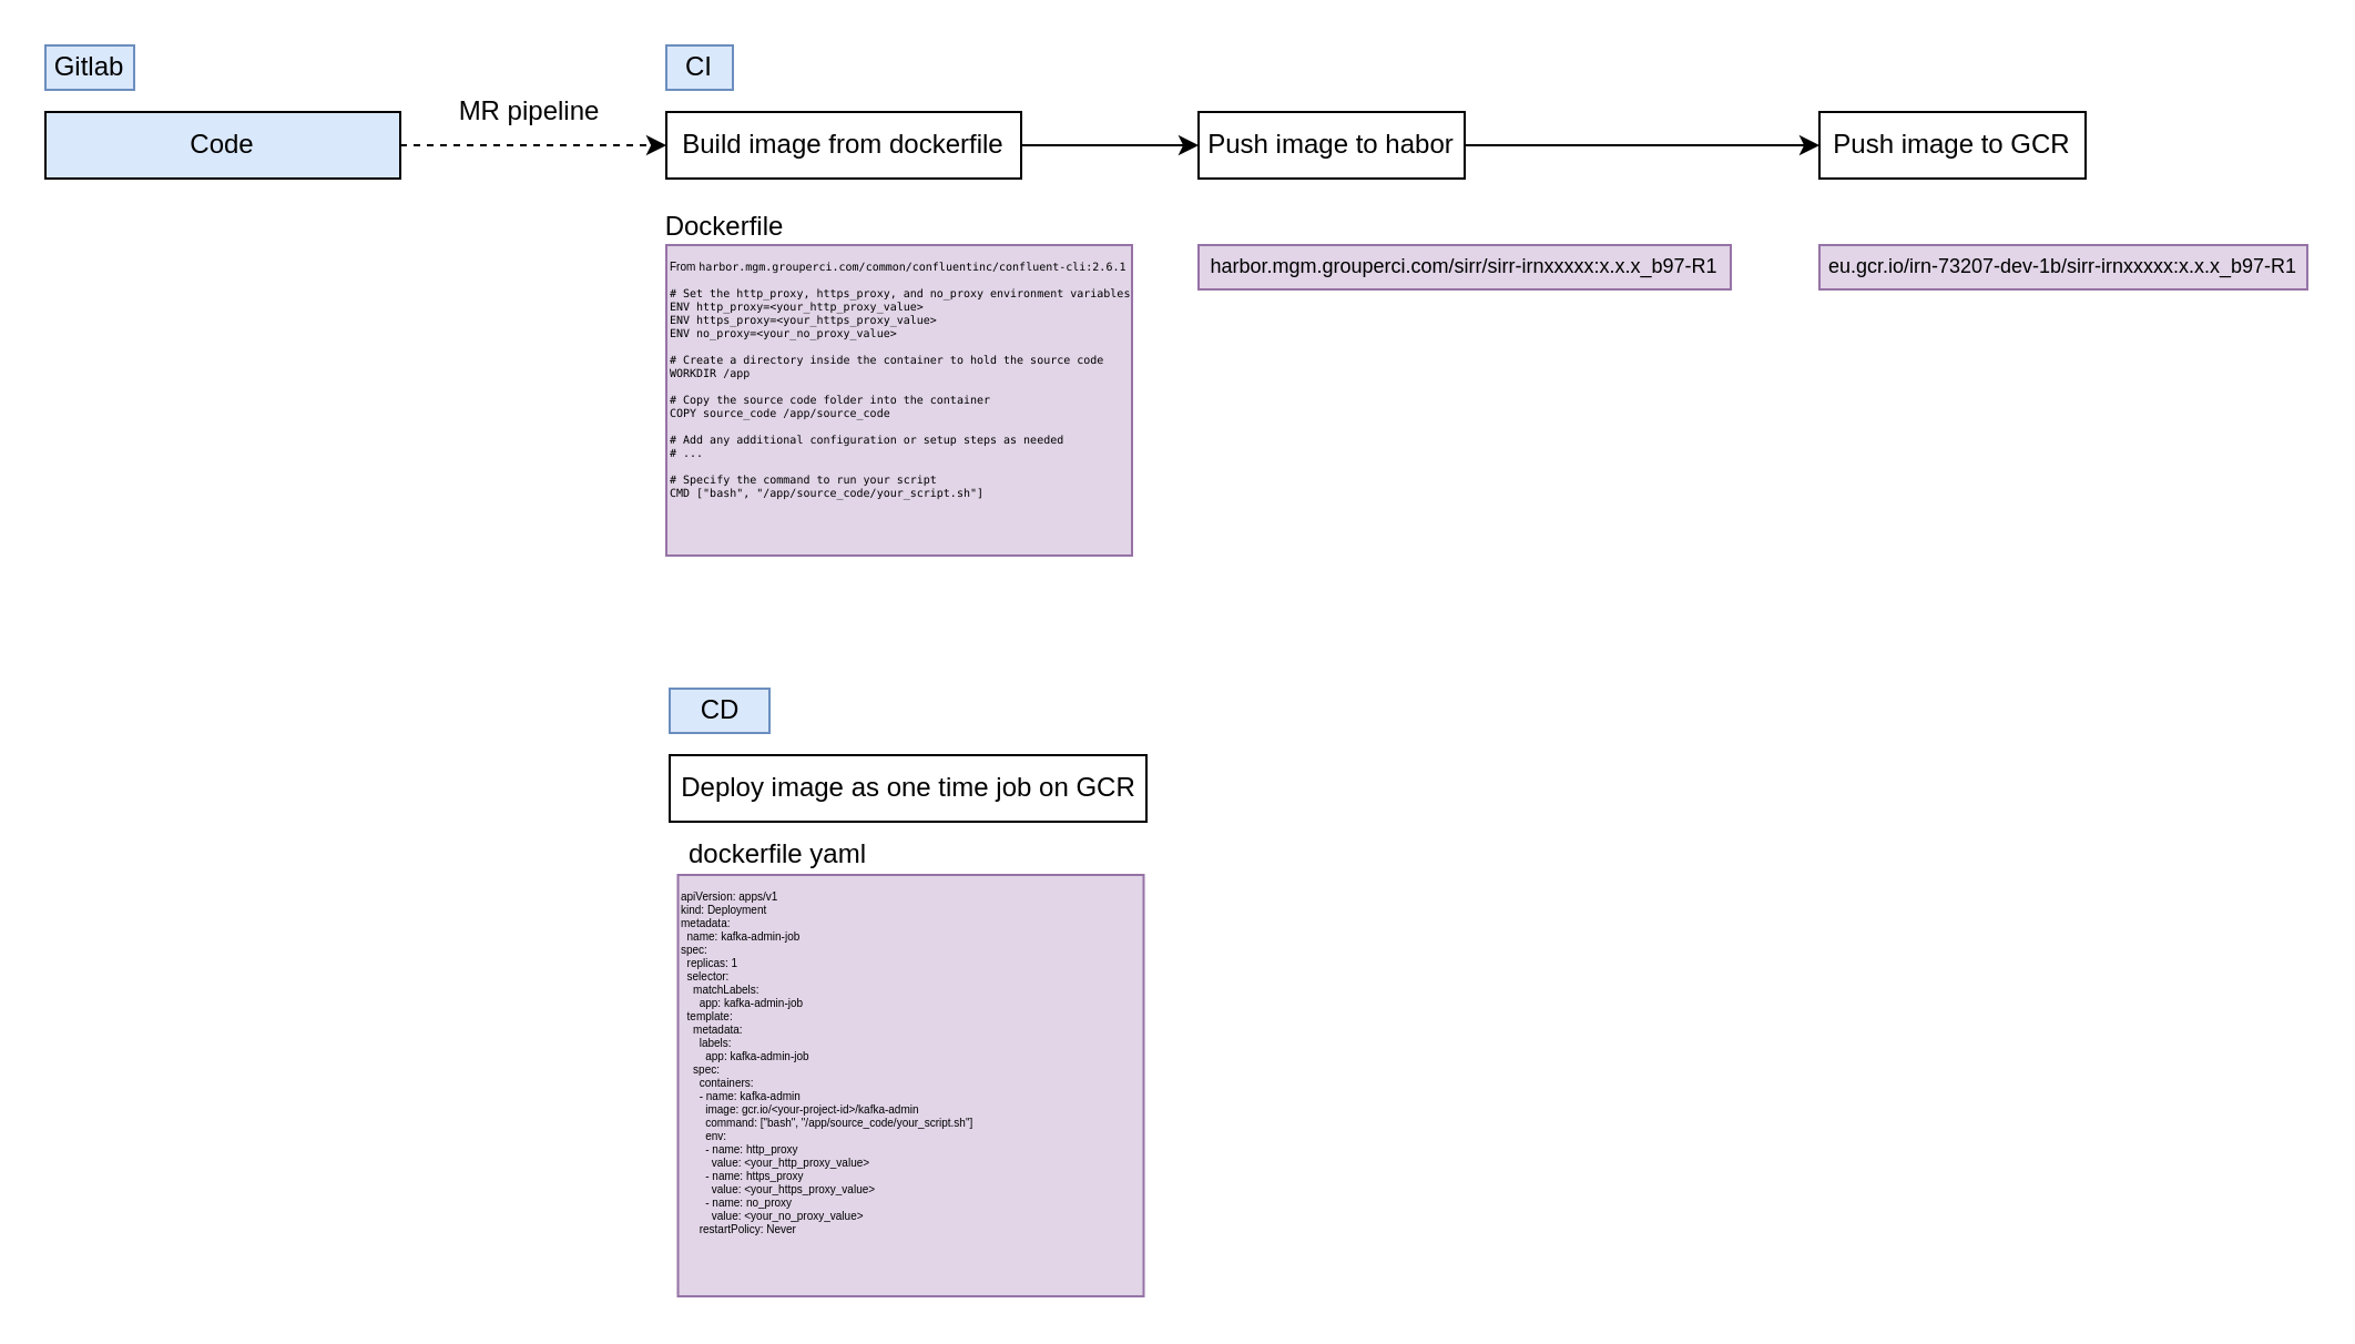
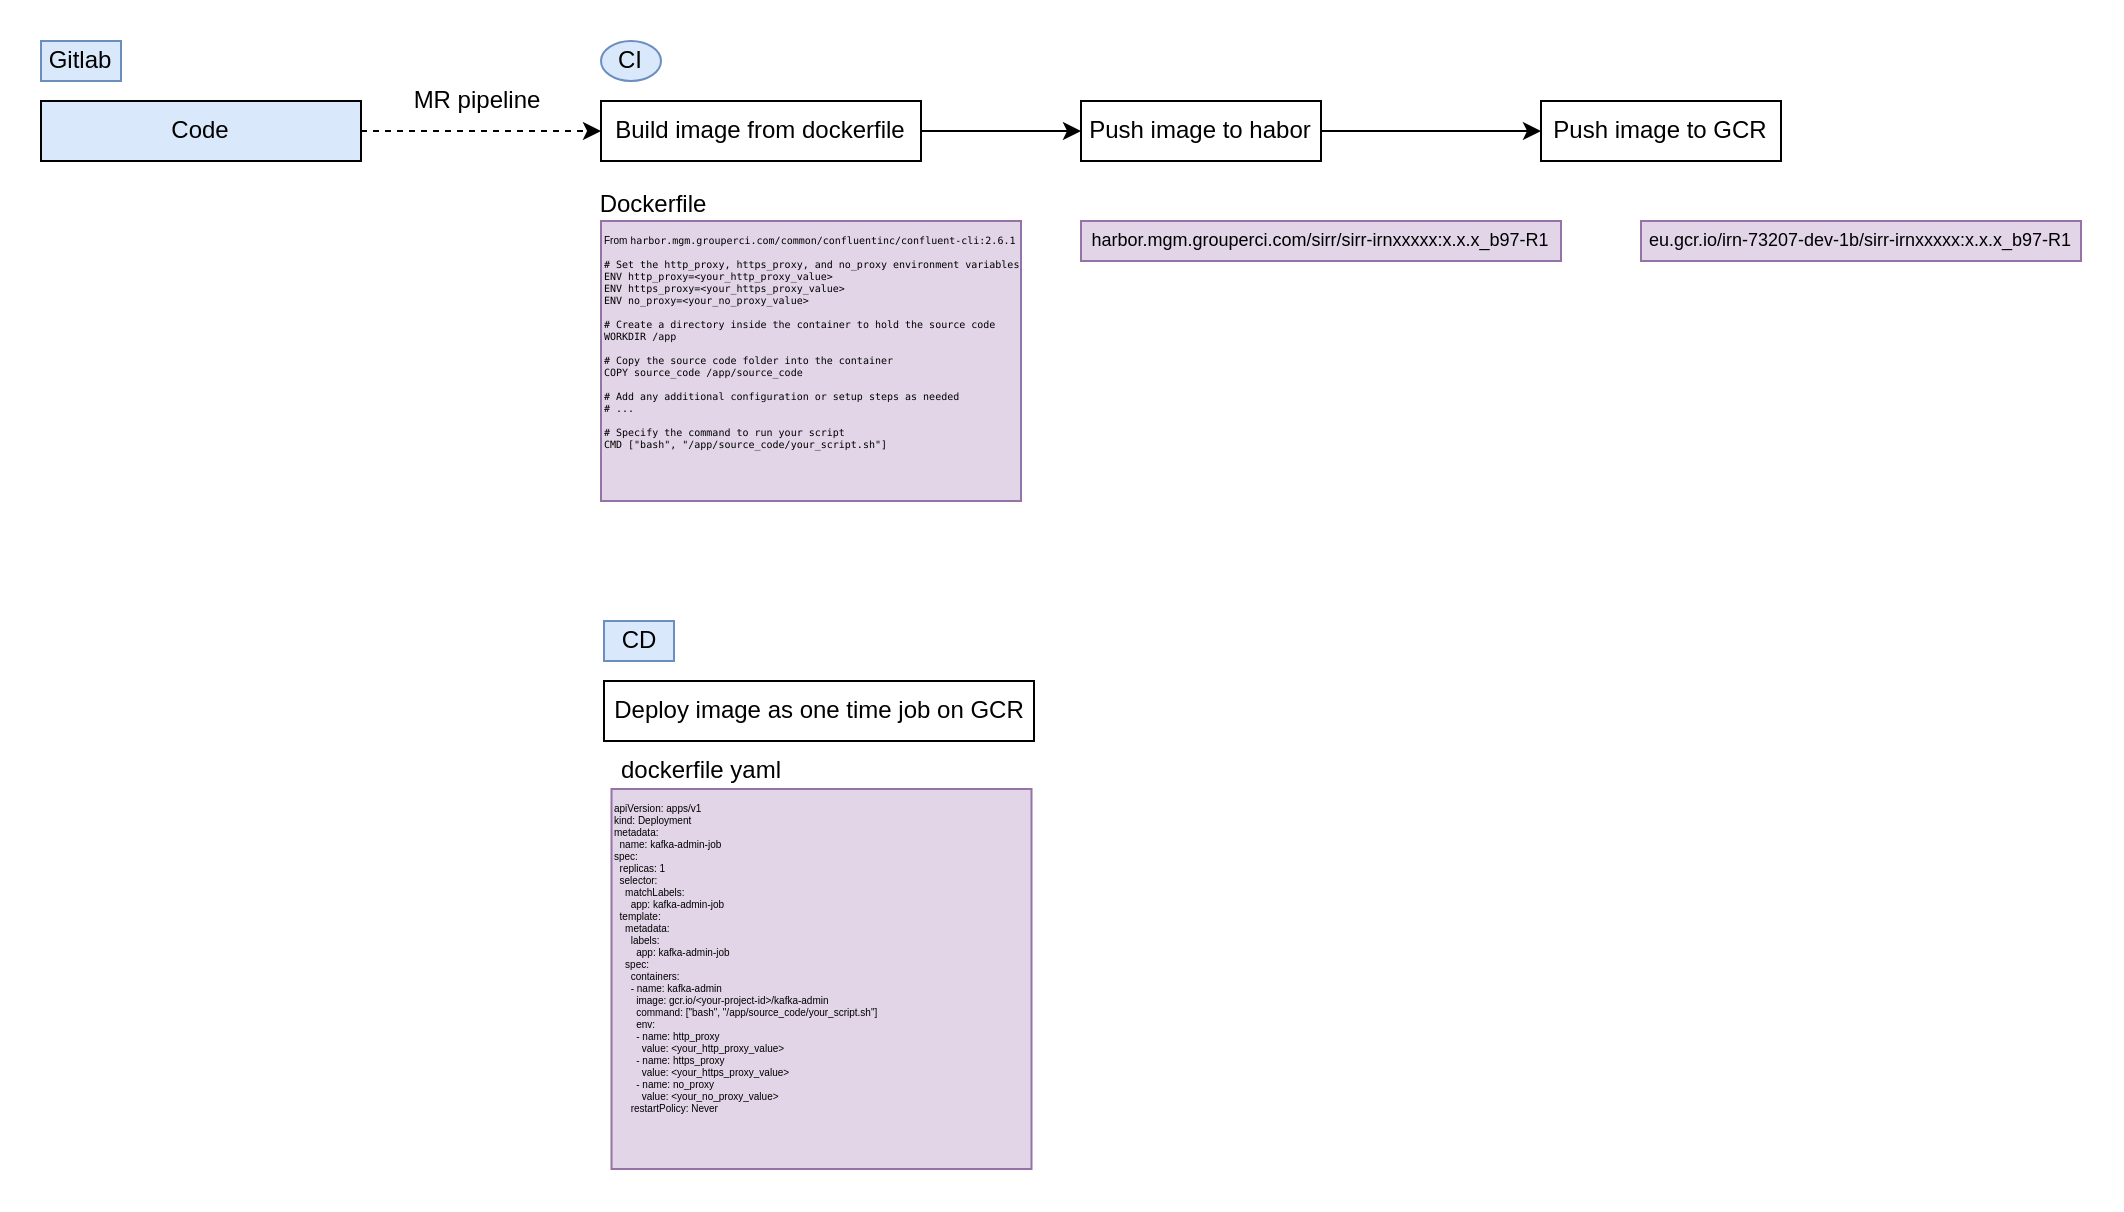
  <mxCell id="0" />
  <mxCell id="1" parent="0" />
- <mxCell id="2" value="CI" style="rounded=0;whiteSpace=wrap;html=1;fillColor=#dae8fc;strokeColor=#6c8ebf;" vertex="1" parent="1"><mxGeometry x="300" y="20" width="30" height="20" as="geometry" /></mxCell>
+ <mxCell id="2" value="CI" style="ellipse;whiteSpace=wrap;html=1;fillColor=#dae8fc;strokeColor=#6c8ebf;" vertex="1" parent="1"><mxGeometry x="300" y="20" width="30" height="20" as="geometry" /></mxCell>
  <mxCell id="3" value="Deploy image as one time job on GCR" style="rounded=0;whiteSpace=wrap;html=1;" vertex="1" parent="1"><mxGeometry x="301.5" y="340" width="215" height="30" as="geometry" /></mxCell>
  <mxCell id="4" style="edgeStyle=orthogonalEdgeStyle;rounded=0;orthogonalLoop=1;jettySize=auto;html=1;entryX=0;entryY=0.5;entryDx=0;entryDy=0;" edge="1" parent="1" source="5" target="7"><mxGeometry relative="1" as="geometry" /></mxCell>
  <mxCell id="5" value="Build image from dockerfile" style="rounded=0;whiteSpace=wrap;html=1;" vertex="1" parent="1"><mxGeometry x="300" y="50" width="160" height="30" as="geometry" /></mxCell>
  <mxCell id="6" style="edgeStyle=orthogonalEdgeStyle;rounded=0;orthogonalLoop=1;jettySize=auto;html=1;entryX=0;entryY=0.5;entryDx=0;entryDy=0;" edge="1" parent="1" source="7" target="8"><mxGeometry relative="1" as="geometry" /></mxCell>
  <mxCell id="7" value="Push image to habor" style="rounded=0;whiteSpace=wrap;html=1;" vertex="1" parent="1"><mxGeometry x="540" y="50" width="120" height="30" as="geometry" /></mxCell>
- <mxCell id="8" value="Push image to GCR" style="rounded=0;whiteSpace=wrap;html=1;" vertex="1" parent="1"><mxGeometry x="820" y="50" width="120" height="30" as="geometry" /></mxCell>
- <mxCell id="9" value="CD" style="rounded=0;whiteSpace=wrap;html=1;fillColor=#dae8fc;strokeColor=#6c8ebf;" vertex="1" parent="1"><mxGeometry x="301.5" y="310" width="45" height="20" as="geometry" /></mxCell>
+ <mxCell id="8" value="Push image to GCR" style="rounded=0;whiteSpace=wrap;html=1;" vertex="1" parent="1"><mxGeometry x="770" y="50" width="120" height="30" as="geometry" /></mxCell>
+ <mxCell id="9" value="CD" style="rounded=0;whiteSpace=wrap;html=1;fillColor=#dae8fc;strokeColor=#6c8ebf;" vertex="1" parent="1"><mxGeometry x="301.5" y="310" width="35" height="20" as="geometry" /></mxCell>
  <mxCell id="10" value="From&amp;nbsp;&lt;code style=&quot;font-size: 5px;&quot;&gt;harbor.mgm.grouperci.com/common/confluentinc/confluent-cli:2.6.1&lt;br style=&quot;font-size: 5px;&quot;&gt;&lt;br style=&quot;font-size: 5px;&quot;&gt;# Set the http_proxy, https_proxy, and no_proxy environment variables&lt;br style=&quot;font-size: 5px;&quot;&gt;ENV http_proxy=&amp;lt;your_http_proxy_value&amp;gt;&lt;br style=&quot;font-size: 5px;&quot;&gt;ENV https_proxy=&amp;lt;your_https_proxy_value&amp;gt;&lt;br style=&quot;font-size: 5px;&quot;&gt;ENV no_proxy=&amp;lt;your_no_proxy_value&amp;gt;&lt;br style=&quot;font-size: 5px;&quot;&gt;&lt;br style=&quot;font-size: 5px;&quot;&gt;# Create a directory inside the container to hold the source code&lt;br style=&quot;font-size: 5px;&quot;&gt;WORKDIR /app&lt;br style=&quot;font-size: 5px;&quot;&gt;&lt;br style=&quot;font-size: 5px;&quot;&gt;# Copy the source code folder into the container&lt;br style=&quot;font-size: 5px;&quot;&gt;COPY source_code /app/source_code&lt;br style=&quot;font-size: 5px;&quot;&gt;&lt;br style=&quot;font-size: 5px;&quot;&gt;# Add any additional configuration or setup steps as needed&lt;br style=&quot;font-size: 5px;&quot;&gt;# ...&lt;br style=&quot;font-size: 5px;&quot;&gt;&lt;br style=&quot;font-size: 5px;&quot;&gt;# Specify the command to run your script&lt;br style=&quot;font-size: 5px;&quot;&gt;CMD [&quot;bash&quot;, &quot;/app/source_code/your_script.sh&quot;]&lt;br style=&quot;font-size: 5px;&quot;&gt;&lt;br style=&quot;font-size: 5px;&quot;&gt;&lt;br style=&quot;font-size: 5px;&quot;&gt;&lt;br style=&quot;font-size: 5px;&quot;&gt;&lt;br style=&quot;font-size: 5px;&quot;&gt;&lt;br style=&quot;font-size: 5px;&quot;&gt;&lt;br style=&quot;font-size: 5px;&quot;&gt;&lt;/code&gt;" style="rounded=0;whiteSpace=wrap;html=1;verticalAlign=top;align=left;fontSize=5;fillColor=#e1d5e7;strokeColor=#9673a6;" vertex="1" parent="1"><mxGeometry x="300" y="110" width="210" height="140" as="geometry" /></mxCell>
  <mxCell id="11" value="harbor.mgm.grouperci.com/sirr/sirr-irnxxxxx:x.x.x_b97-R1" style="rounded=0;whiteSpace=wrap;html=1;fontSize=9;fillColor=#e1d5e7;strokeColor=#9673a6;" vertex="1" parent="1"><mxGeometry x="540" y="110" width="240" height="20" as="geometry" /></mxCell>
  <mxCell id="12" style="edgeStyle=orthogonalEdgeStyle;rounded=0;orthogonalLoop=1;jettySize=auto;html=1;entryX=0;entryY=0.5;entryDx=0;entryDy=0;dashed=1;" edge="1" parent="1" source="13" target="5"><mxGeometry relative="1" as="geometry" /></mxCell>
  <mxCell id="13" value="Code" style="rounded=0;whiteSpace=wrap;html=1;fillColor=#dae8fc;" vertex="1" parent="1"><mxGeometry x="20" y="50" width="160" height="30" as="geometry" /></mxCell>
  <mxCell id="14" value="Gitlab" style="rounded=0;whiteSpace=wrap;html=1;fillColor=#dae8fc;strokeColor=#6c8ebf;" vertex="1" parent="1"><mxGeometry x="20" y="20" width="40" height="20" as="geometry" /></mxCell>
  <mxCell id="15" value="MR pipeline" style="text;html=1;align=center;verticalAlign=middle;resizable=0;points=[];autosize=1;strokeColor=none;fillColor=none;" vertex="1" parent="1"><mxGeometry x="193" y="35" width="90" height="30" as="geometry" /></mxCell>
  <mxCell id="16" value="eu.gcr.io/irn-73207-dev-1b/sirr-irnxxxxx:x.x.x_b97-R1" style="rounded=0;whiteSpace=wrap;html=1;fontSize=9;fillColor=#e1d5e7;strokeColor=#9673a6;" vertex="1" parent="1"><mxGeometry x="820" y="110" width="220" height="20" as="geometry" /></mxCell>
  <mxCell id="17" value="&lt;code style=&quot;&quot;&gt;&lt;div style=&quot;&quot;&gt;&lt;font face=&quot;Helvetica&quot;&gt;apiVersion: apps/v1&lt;/font&gt;&lt;/div&gt;&lt;div style=&quot;&quot;&gt;&lt;font face=&quot;Helvetica&quot;&gt;kind: Deployment&lt;/font&gt;&lt;/div&gt;&lt;div style=&quot;&quot;&gt;&lt;font face=&quot;Helvetica&quot;&gt;metadata:&lt;/font&gt;&lt;/div&gt;&lt;div style=&quot;&quot;&gt;&lt;font face=&quot;Helvetica&quot;&gt;&amp;nbsp; name: kafka-admin-job&lt;/font&gt;&lt;/div&gt;&lt;div style=&quot;&quot;&gt;&lt;font face=&quot;Helvetica&quot;&gt;spec:&lt;/font&gt;&lt;/div&gt;&lt;div style=&quot;&quot;&gt;&lt;font face=&quot;Helvetica&quot;&gt;&amp;nbsp; replicas: 1&lt;/font&gt;&lt;/div&gt;&lt;div style=&quot;&quot;&gt;&lt;font face=&quot;Helvetica&quot;&gt;&amp;nbsp; selector:&lt;/font&gt;&lt;/div&gt;&lt;div style=&quot;&quot;&gt;&lt;font face=&quot;Helvetica&quot;&gt;&amp;nbsp; &amp;nbsp; matchLabels:&lt;/font&gt;&lt;/div&gt;&lt;div style=&quot;&quot;&gt;&lt;font face=&quot;Helvetica&quot;&gt;&amp;nbsp; &amp;nbsp; &amp;nbsp; app: kafka-admin-job&lt;/font&gt;&lt;/div&gt;&lt;div style=&quot;&quot;&gt;&lt;font face=&quot;Helvetica&quot;&gt;&amp;nbsp; template:&lt;/font&gt;&lt;/div&gt;&lt;div style=&quot;&quot;&gt;&lt;font face=&quot;Helvetica&quot;&gt;&amp;nbsp; &amp;nbsp; metadata:&lt;/font&gt;&lt;/div&gt;&lt;div style=&quot;&quot;&gt;&lt;font face=&quot;Helvetica&quot;&gt;&amp;nbsp; &amp;nbsp; &amp;nbsp; labels:&lt;/font&gt;&lt;/div&gt;&lt;div style=&quot;&quot;&gt;&lt;font face=&quot;Helvetica&quot;&gt;&amp;nbsp; &amp;nbsp; &amp;nbsp; &amp;nbsp; app: kafka-admin-job&lt;/font&gt;&lt;/div&gt;&lt;div style=&quot;&quot;&gt;&lt;font face=&quot;Helvetica&quot;&gt;&amp;nbsp; &amp;nbsp; spec:&lt;/font&gt;&lt;/div&gt;&lt;div style=&quot;&quot;&gt;&lt;font face=&quot;Helvetica&quot;&gt;&amp;nbsp; &amp;nbsp; &amp;nbsp; containers:&lt;/font&gt;&lt;/div&gt;&lt;div style=&quot;&quot;&gt;&lt;font face=&quot;Helvetica&quot;&gt;&amp;nbsp; &amp;nbsp; &amp;nbsp; - name: kafka-admin&lt;/font&gt;&lt;/div&gt;&lt;div style=&quot;&quot;&gt;&lt;font face=&quot;Helvetica&quot;&gt;&amp;nbsp; &amp;nbsp; &amp;nbsp; &amp;nbsp; image: gcr.io/&amp;lt;your-project-id&amp;gt;/kafka-admin&lt;/font&gt;&lt;/div&gt;&lt;div style=&quot;&quot;&gt;&lt;font face=&quot;Helvetica&quot;&gt;&amp;nbsp; &amp;nbsp; &amp;nbsp; &amp;nbsp; command: [&quot;bash&quot;, &quot;/app/source_code/your_script.sh&quot;]&lt;/font&gt;&lt;/div&gt;&lt;div style=&quot;&quot;&gt;&lt;font face=&quot;Helvetica&quot;&gt;&amp;nbsp; &amp;nbsp; &amp;nbsp; &amp;nbsp; env:&lt;/font&gt;&lt;/div&gt;&lt;div style=&quot;&quot;&gt;&lt;font face=&quot;Helvetica&quot;&gt;&amp;nbsp; &amp;nbsp; &amp;nbsp; &amp;nbsp; - name: http_proxy&lt;/font&gt;&lt;/div&gt;&lt;div style=&quot;&quot;&gt;&lt;font face=&quot;Helvetica&quot;&gt;&amp;nbsp; &amp;nbsp; &amp;nbsp; &amp;nbsp; &amp;nbsp; value: &amp;lt;your_http_proxy_value&amp;gt;&lt;/font&gt;&lt;/div&gt;&lt;div style=&quot;&quot;&gt;&lt;font face=&quot;Helvetica&quot;&gt;&amp;nbsp; &amp;nbsp; &amp;nbsp; &amp;nbsp; - name: https_proxy&lt;/font&gt;&lt;/div&gt;&lt;div style=&quot;&quot;&gt;&lt;font face=&quot;Helvetica&quot;&gt;&amp;nbsp; &amp;nbsp; &amp;nbsp; &amp;nbsp; &amp;nbsp; value: &amp;lt;your_https_proxy_value&amp;gt;&lt;/font&gt;&lt;/div&gt;&lt;div style=&quot;&quot;&gt;&lt;font face=&quot;Helvetica&quot;&gt;&amp;nbsp; &amp;nbsp; &amp;nbsp; &amp;nbsp; - name: no_proxy&lt;/font&gt;&lt;/div&gt;&lt;div style=&quot;&quot;&gt;&lt;font face=&quot;Helvetica&quot;&gt;&amp;nbsp; &amp;nbsp; &amp;nbsp; &amp;nbsp; &amp;nbsp; value: &amp;lt;your_no_proxy_value&amp;gt;&lt;/font&gt;&lt;/div&gt;&lt;div style=&quot;&quot;&gt;&lt;font face=&quot;Helvetica&quot;&gt;&amp;nbsp; &amp;nbsp; &amp;nbsp; restartPolicy: Never&lt;/font&gt;&lt;/div&gt;&lt;div style=&quot;font-size: 5px;&quot;&gt;&lt;br&gt;&lt;/div&gt;&lt;/code&gt;" style="rounded=0;whiteSpace=wrap;html=1;verticalAlign=top;align=left;fontSize=5;fillColor=#e1d5e7;strokeColor=#9673a6;" vertex="1" parent="1"><mxGeometry x="305.25" y="394" width="210" height="190" as="geometry" /></mxCell>
  <mxCell id="18" value="Dockerfile" style="text;html=1;align=center;verticalAlign=middle;resizable=0;points=[];autosize=1;strokeColor=none;fillColor=none;" vertex="1" parent="1"><mxGeometry x="286" y="87" width="80" height="30" as="geometry" /></mxCell>
  <mxCell id="19" value="dockerfile yaml" style="text;html=1;align=center;verticalAlign=middle;resizable=0;points=[];autosize=1;strokeColor=none;fillColor=none;" vertex="1" parent="1"><mxGeometry x="294.75" y="370" width="110" height="30" as="geometry" /></mxCell>
